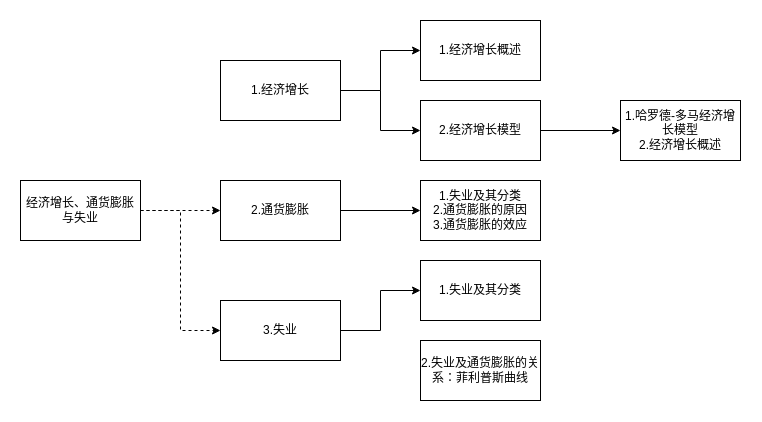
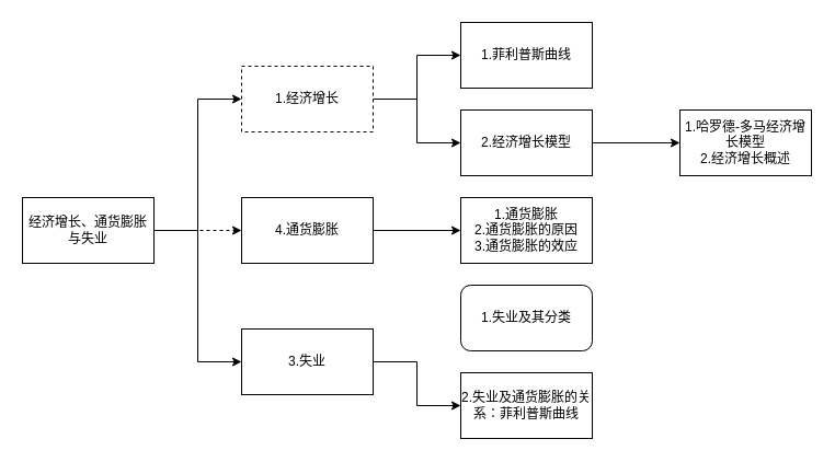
  <mxCell id="0" />
  <mxCell id="1" parent="0" />
  <mxCell id="2" value="" style="edgeStyle=orthogonalEdgeStyle;rounded=0;orthogonalLoop=1;jettySize=auto;html=1;entryX=0;entryY=0.5;entryDx=0;entryDy=0;dashed=1;" parent="1" source="6" target="8" edge="1"><mxGeometry relative="1" as="geometry" /></mxCell>
+ <mxCell id="3" style="edgeStyle=orthogonalEdgeStyle;rounded=0;orthogonalLoop=1;jettySize=auto;html=1;entryX=0;entryY=0.5;entryDx=0;entryDy=0;" parent="1" source="6" target="13" edge="1"><mxGeometry relative="1" as="geometry" /></mxCell>
  <mxCell id="4" style="edgeStyle=orthogonalEdgeStyle;rounded=0;orthogonalLoop=1;jettySize=auto;html=1;entryX=0;entryY=0.5;entryDx=0;entryDy=0;exitX=1;exitY=0.5;exitDx=0;exitDy=0;" parent="1" source="13" target="15" edge="1"><mxGeometry relative="1" as="geometry" /></mxCell>
- <mxCell id="5" style="edgeStyle=orthogonalEdgeStyle;rounded=0;orthogonalLoop=1;jettySize=auto;html=1;entryX=0;entryY=0.5;entryDx=0;entryDy=0;dashed=1;" parent="1" source="6" target="11" edge="1"><mxGeometry relative="1" as="geometry" /></mxCell>
+ <mxCell id="5" style="edgeStyle=orthogonalEdgeStyle;rounded=0;orthogonalLoop=1;jettySize=auto;html=1;entryX=0;entryY=0.5;entryDx=0;entryDy=0;" parent="1" source="6" target="11" edge="1"><mxGeometry relative="1" as="geometry" /></mxCell>
  <mxCell id="6" value="经济增长、通货膨胀与失业" style="rounded=0;whiteSpace=wrap;html=1;" parent="1" vertex="1"><mxGeometry x="20" y="180" width="120" height="60" as="geometry" /></mxCell>
  <mxCell id="7" style="edgeStyle=orthogonalEdgeStyle;rounded=0;orthogonalLoop=1;jettySize=auto;html=1;entryX=0;entryY=0.5;entryDx=0;entryDy=0;" parent="1" source="8" target="17" edge="1"><mxGeometry relative="1" as="geometry" /></mxCell>
- <mxCell id="8" value="2.通货膨胀" style="rounded=0;whiteSpace=wrap;html=1;" parent="1" vertex="1"><mxGeometry x="220" y="180" width="120" height="60" as="geometry" /></mxCell>
- <mxCell id="9" style="edgeStyle=orthogonalEdgeStyle;rounded=0;orthogonalLoop=1;jettySize=auto;html=1;entryX=0;entryY=0.5;entryDx=0;entryDy=0;" parent="1" source="11" target="18" edge="1"><mxGeometry relative="1" as="geometry" /></mxCell>
+ <mxCell id="8" value="4.通货膨胀" style="rounded=0;whiteSpace=wrap;html=1;" parent="1" vertex="1"><mxGeometry x="220" y="180" width="120" height="60" as="geometry" /></mxCell>
+ <mxCell id="10" style="edgeStyle=orthogonalEdgeStyle;rounded=0;orthogonalLoop=1;jettySize=auto;html=1;" parent="1" source="11" target="19" edge="1"><mxGeometry relative="1" as="geometry" /></mxCell>
  <mxCell id="11" value="3.失业" style="rounded=0;whiteSpace=wrap;html=1;" parent="1" vertex="1"><mxGeometry x="220" y="300" width="120" height="60" as="geometry" /></mxCell>
  <mxCell id="12" value="" style="edgeStyle=orthogonalEdgeStyle;rounded=0;orthogonalLoop=1;jettySize=auto;html=1;entryX=0;entryY=0.5;entryDx=0;entryDy=0;" parent="1" source="13" target="20" edge="1"><mxGeometry relative="1" as="geometry" /></mxCell>
- <mxCell id="13" value="1.经济增长" style="rounded=0;whiteSpace=wrap;html=1;" parent="1" vertex="1"><mxGeometry x="220" y="60" width="120" height="60" as="geometry" /></mxCell>
+ <mxCell id="13" value="1.经济增长" style="rounded=0;whiteSpace=wrap;html=1;dashed=1;" parent="1" vertex="1"><mxGeometry x="220" y="60" width="120" height="60" as="geometry" /></mxCell>
  <mxCell id="14" value="" style="edgeStyle=orthogonalEdgeStyle;rounded=0;orthogonalLoop=1;jettySize=auto;html=1;" parent="1" source="15" target="16" edge="1"><mxGeometry relative="1" as="geometry" /></mxCell>
  <mxCell id="15" value="2.经济增长模型" style="rounded=0;whiteSpace=wrap;html=1;" parent="1" vertex="1"><mxGeometry x="420" y="100" width="120" height="60" as="geometry" /></mxCell>
  <mxCell id="16" value="1.哈罗德-多马经济增长模型&lt;br&gt;2.经济增长概述" style="rounded=0;whiteSpace=wrap;html=1;" parent="1" vertex="1"><mxGeometry x="620" y="100" width="120" height="60" as="geometry" /></mxCell>
- <mxCell id="17" value="1.失业及其分类&lt;br&gt;2.通货膨胀的原因&lt;br&gt;3.通货膨胀的效应" style="rounded=0;whiteSpace=wrap;html=1;" parent="1" vertex="1"><mxGeometry x="420" y="180" width="120" height="60" as="geometry" /></mxCell>
- <mxCell id="18" value="1.失业及其分类" style="rounded=0;whiteSpace=wrap;html=1;" parent="1" vertex="1"><mxGeometry x="420" y="260" width="120" height="60" as="geometry" /></mxCell>
+ <mxCell id="17" value="1.通货膨胀&lt;br&gt;2.通货膨胀的原因&lt;br&gt;3.通货膨胀的效应" style="rounded=0;whiteSpace=wrap;html=1;" parent="1" vertex="1"><mxGeometry x="420" y="180" width="120" height="60" as="geometry" /></mxCell>
+ <mxCell id="18" value="1.失业及其分类" style="whiteSpace=wrap;html=1;rounded=1;" parent="1" vertex="1"><mxGeometry x="420" y="260" width="120" height="60" as="geometry" /></mxCell>
  <mxCell id="19" value="2.失业及通货膨胀的关系：菲利普斯曲线" style="rounded=0;whiteSpace=wrap;html=1;" parent="1" vertex="1"><mxGeometry x="420" y="340" width="120" height="60" as="geometry" /></mxCell>
- <mxCell id="20" value="1.经济增长概述" style="rounded=0;whiteSpace=wrap;html=1;" parent="1" vertex="1"><mxGeometry x="420" y="20" width="120" height="60" as="geometry" /></mxCell>
+ <mxCell id="20" value="1.菲利普斯曲线" style="rounded=0;whiteSpace=wrap;html=1;" parent="1" vertex="1"><mxGeometry x="420" y="20" width="120" height="60" as="geometry" /></mxCell>
